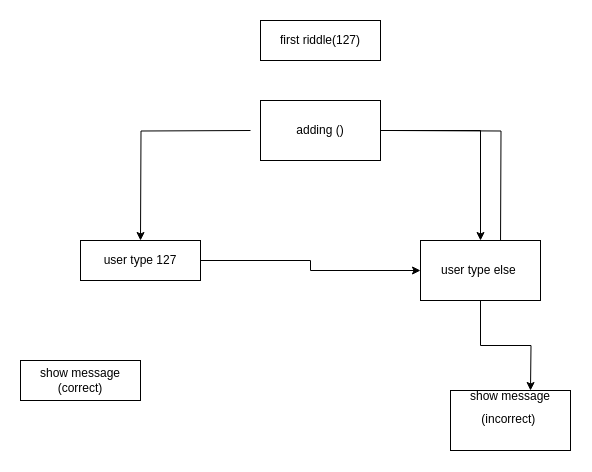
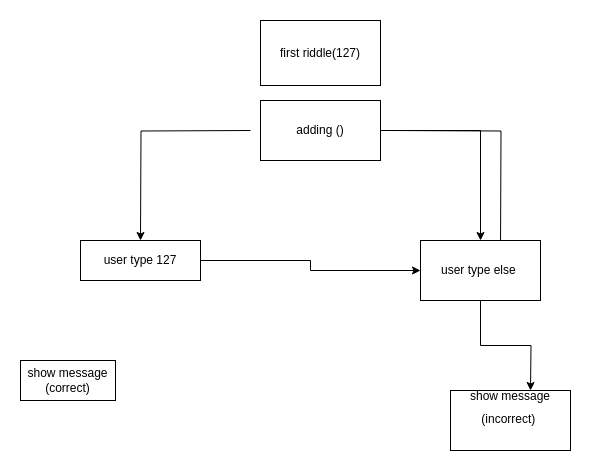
  <mxCell id="0" />
  <mxCell id="1" parent="0" />
  <mxCell id="2" value="" style="edgeStyle=orthogonalEdgeStyle;rounded=0;orthogonalLoop=1;jettySize=auto;html=1;" edge="1" parent="1" source="3" target="11"><mxGeometry relative="1" as="geometry" /></mxCell>
  <mxCell id="3" value="adding ()" style="rounded=0;whiteSpace=wrap;html=1;" vertex="1" parent="1"><mxGeometry x="260" y="100" width="120" height="60" as="geometry" /></mxCell>
  <mxCell id="4" style="edgeStyle=orthogonalEdgeStyle;rounded=0;orthogonalLoop=1;jettySize=auto;html=1;" edge="1" parent="1"><mxGeometry relative="1" as="geometry"><mxPoint x="140" y="240" as="targetPoint" /><mxPoint x="250" y="130" as="sourcePoint" /></mxGeometry></mxCell>
  <mxCell id="5" style="edgeStyle=orthogonalEdgeStyle;rounded=0;orthogonalLoop=1;jettySize=auto;html=1;" edge="1" parent="1"><mxGeometry relative="1" as="geometry"><mxPoint x="500" y="250" as="targetPoint" /><mxPoint x="390" y="130" as="sourcePoint" /></mxGeometry></mxCell>
- <mxCell id="6" value="first riddle&lt;span&gt;(127)&lt;/span&gt;" style="rounded=0;whiteSpace=wrap;html=1;" vertex="1" parent="1"><mxGeometry x="260" y="20" width="120" height="40" as="geometry" /></mxCell>
+ <mxCell id="6" value="first riddle&lt;span&gt;(127)&lt;/span&gt;" style="rounded=0;whiteSpace=wrap;html=1;" vertex="1" parent="1"><mxGeometry x="260" y="20" width="120" height="65" as="geometry" /></mxCell>
  <mxCell id="7" value="" style="edgeStyle=orthogonalEdgeStyle;rounded=0;orthogonalLoop=1;jettySize=auto;html=1;" edge="1" parent="1" source="8" target="11"><mxGeometry relative="1" as="geometry" /></mxCell>
  <mxCell id="8" value="user type 127" style="rounded=0;whiteSpace=wrap;html=1;direction=west;" vertex="1" parent="1"><mxGeometry x="80" y="240" width="120" height="40" as="geometry" /></mxCell>
- <mxCell id="9" value="show message (correct)" style="rounded=0;whiteSpace=wrap;html=1;direction=west;" vertex="1" parent="1"><mxGeometry x="20" y="360" width="120" height="40" as="geometry" /></mxCell>
+ <mxCell id="9" value="show message (correct)" style="rounded=0;whiteSpace=wrap;html=1;direction=west;" vertex="1" parent="1"><mxGeometry x="20" y="360" width="95" height="40" as="geometry" /></mxCell>
  <mxCell id="10" style="edgeStyle=orthogonalEdgeStyle;rounded=0;orthogonalLoop=1;jettySize=auto;html=1;exitX=0.5;exitY=1;exitDx=0;exitDy=0;" edge="1" parent="1" source="11"><mxGeometry relative="1" as="geometry"><mxPoint x="530" y="390" as="targetPoint" /></mxGeometry></mxCell>
  <mxCell id="11" value="user type else&amp;nbsp;" style="rounded=0;whiteSpace=wrap;html=1;" vertex="1" parent="1"><mxGeometry x="420" y="240" width="120" height="60" as="geometry" /></mxCell>
  <mxCell id="12" value="show message (incorrect)&amp;nbsp;&lt;span style=&quot;font-family: &amp;#34;times new roman&amp;#34; ; font-size: 20px ; font-weight: 700 ; background-color: rgb(255 , 215 , 0)&quot;&gt;&lt;br&gt;&lt;br&gt;&lt;/span&gt;" style="rounded=0;whiteSpace=wrap;html=1;" vertex="1" parent="1"><mxGeometry x="450" y="390" width="120" height="60" as="geometry" /></mxCell>
